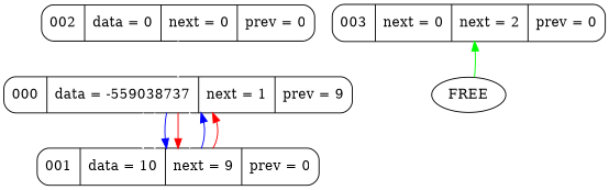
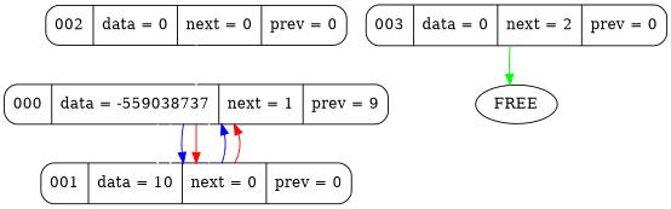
  digraph {
    rankdir=TB
    node [shape=Mrecord]
    edge [color=white weight=1000]
    n1 [label=" {000} | {data = -559038737} | {next = 1} |{ prev = 9 }"]
-   n2 [label=" {001} | {data = 10} | {next = 9} |{ prev = 0 }"]
+   n2 [label=" {001} | {data = 10} | {next = 0} |{ prev = 0 }"]
    n3 [label=" {002} | {data = 0} | {next = 0} |{ prev = 0 }"]
-   n4 [label=" {003} | {next = 0} | {next = 2} |{ prev = 0 }"]
+   n4 [label=" {003} | {data = 0} | {next = 2} |{ prev = 0 }"]
    FREE [shape=""]
    n1 -> n2
    n1 -> n2
    n1 -> n2 [color=blue weight=""]
    n1 -> n2 [color=red weight=100000]
    n2 -> n1
    n2 -> n1 [color=blue weight=""]
    n2 -> n1 [color=red weight=100000]
    n3 -> n1
-   FREE -> n4 [color=green weight=""]
+   n4 -> FREE [color=green weight=""]
  }
